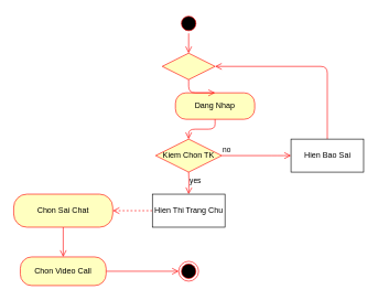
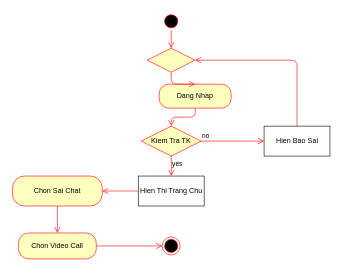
  <mxCell id="0" />
  <mxCell id="1" parent="0" />
  <mxCell id="2" style="edgeStyle=orthogonalEdgeStyle;rounded=1;orthogonalLoop=1;jettySize=auto;html=1;exitX=0.5;exitY=1;exitDx=0;exitDy=0;entryX=0.5;entryY=0;entryDx=0;entryDy=0;endArrow=open;endFill=0;endSize=8;strokeColor=#FF0505;" edge="1" parent="1" source="3" target="11"><mxGeometry relative="1" as="geometry" /></mxCell>
  <mxCell id="3" value="" style="ellipse;html=1;shape=startState;fillColor=#000000;strokeColor=#ff0000;" vertex="1" parent="1"><mxGeometry x="270" y="20" width="30" height="30" as="geometry" /></mxCell>
  <mxCell id="4" value="&lt;div&gt;Dang Nhap&lt;br&gt;&lt;/div&gt;" style="rounded=1;whiteSpace=wrap;html=1;arcSize=40;fontColor=#000000;fillColor=#ffffc0;strokeColor=#ff0000;" vertex="1" parent="1"><mxGeometry x="265" y="140" width="120" height="40" as="geometry" /></mxCell>
  <mxCell id="5" value="" style="edgeStyle=orthogonalEdgeStyle;html=1;verticalAlign=bottom;endArrow=open;endSize=8;strokeColor=#ff0000;entryX=0.5;entryY=0;entryDx=0;entryDy=0;" edge="1" parent="1" source="4" target="6"><mxGeometry relative="1" as="geometry"><mxPoint x="285" y="200" as="targetPoint" /></mxGeometry></mxCell>
- <mxCell id="6" value="Kiem Chon TK" style="rhombus;whiteSpace=wrap;html=1;fillColor=#ffffc0;strokeColor=#ff0000;" vertex="1" parent="1"><mxGeometry x="235" y="210" width="100" height="50" as="geometry" /></mxCell>
+ <mxCell id="6" value="Kiem Tra TK" style="rhombus;whiteSpace=wrap;html=1;fillColor=#ffffc0;strokeColor=#ff0000;" vertex="1" parent="1"><mxGeometry x="235" y="210" width="100" height="50" as="geometry" /></mxCell>
  <mxCell id="7" value="no" style="edgeStyle=orthogonalEdgeStyle;html=1;align=left;verticalAlign=bottom;endArrow=open;endSize=8;strokeColor=#ff0000;entryX=0;entryY=0.5;entryDx=0;entryDy=0;" edge="1" parent="1" source="6" target="9"><mxGeometry x="-1" relative="1" as="geometry"><mxPoint x="430" y="240" as="targetPoint" /><Array as="points"><mxPoint x="420" y="235" /><mxPoint x="420" y="235" /></Array></mxGeometry></mxCell>
  <mxCell id="8" style="edgeStyle=orthogonalEdgeStyle;rounded=1;orthogonalLoop=1;jettySize=auto;html=1;exitX=0.5;exitY=0;exitDx=0;exitDy=0;entryX=1;entryY=0.5;entryDx=0;entryDy=0;endArrow=open;endFill=0;endSize=8;strokeColor=#FF0505;" edge="1" parent="1" source="9" target="11"><mxGeometry relative="1" as="geometry" /></mxCell>
  <mxCell id="9" value="Hien Bao Sai" style="html=1;" vertex="1" parent="1"><mxGeometry x="440" y="210" width="110" height="50" as="geometry" /></mxCell>
  <mxCell id="10" style="edgeStyle=orthogonalEdgeStyle;rounded=1;orthogonalLoop=1;jettySize=auto;html=1;exitX=0.5;exitY=1;exitDx=0;exitDy=0;entryX=0.5;entryY=0;entryDx=0;entryDy=0;endArrow=open;endFill=0;endSize=8;strokeColor=#FF0505;" edge="1" parent="1" source="11" target="4"><mxGeometry relative="1" as="geometry" /></mxCell>
  <mxCell id="11" value="" style="rhombus;whiteSpace=wrap;html=1;fillColor=#ffffc0;strokeColor=#ff0000;" vertex="1" parent="1"><mxGeometry x="245" y="80" width="80" height="40" as="geometry" /></mxCell>
  <mxCell id="12" value="yes" style="edgeStyle=orthogonalEdgeStyle;html=1;align=left;verticalAlign=top;endArrow=open;endSize=8;strokeColor=#ff0000;entryX=0.5;entryY=0;entryDx=0;entryDy=0;" edge="1" parent="1" target="19"><mxGeometry x="-1" relative="1" as="geometry"><mxPoint x="285" y="300" as="targetPoint" /><Array as="points" /><mxPoint x="285" y="260" as="sourcePoint" /></mxGeometry></mxCell>
  <mxCell id="13" style="edgeStyle=orthogonalEdgeStyle;rounded=0;orthogonalLoop=1;jettySize=auto;html=1;exitX=0.5;exitY=1;exitDx=0;exitDy=0;entryX=0.5;entryY=0;entryDx=0;entryDy=0;endArrow=open;endFill=0;endSize=8;strokeColor=#FF0505;" edge="1" parent="1" source="14" target="16"><mxGeometry relative="1" as="geometry" /></mxCell>
  <mxCell id="14" value="Chon Sai Chat" style="rounded=1;whiteSpace=wrap;html=1;arcSize=40;fontColor=#000000;fillColor=#ffffc0;strokeColor=#ff0000;" vertex="1" parent="1"><mxGeometry x="20" y="293.33" width="150" height="50" as="geometry" /></mxCell>
  <mxCell id="15" style="edgeStyle=orthogonalEdgeStyle;rounded=0;orthogonalLoop=1;jettySize=auto;html=1;exitX=1;exitY=0.5;exitDx=0;exitDy=0;entryX=0;entryY=0.5;entryDx=0;entryDy=0;endArrow=open;endFill=0;endSize=8;strokeColor=#FF0505;" edge="1" parent="1" source="16" target="17"><mxGeometry relative="1" as="geometry" /></mxCell>
  <mxCell id="16" value="Chon Video Call" style="rounded=1;whiteSpace=wrap;html=1;arcSize=40;fontColor=#000000;fillColor=#ffffc0;strokeColor=#ff0000;" vertex="1" parent="1"><mxGeometry x="30" y="388.34" width="130" height="43.33" as="geometry" /></mxCell>
  <mxCell id="17" value="" style="ellipse;html=1;shape=endState;fillColor=#000000;strokeColor=#ff0000;" vertex="1" parent="1"><mxGeometry x="270" y="395" width="30" height="30" as="geometry" /></mxCell>
- <mxCell id="18" style="edgeStyle=orthogonalEdgeStyle;rounded=0;orthogonalLoop=1;jettySize=auto;html=1;exitX=0;exitY=0.5;exitDx=0;exitDy=0;entryX=1;entryY=0.5;entryDx=0;entryDy=0;endArrow=open;endFill=0;endSize=8;strokeColor=#FF0505;dashed=1;" edge="1" parent="1" source="19" target="14"><mxGeometry relative="1" as="geometry" /></mxCell>
+ <mxCell id="18" style="edgeStyle=orthogonalEdgeStyle;rounded=0;orthogonalLoop=1;jettySize=auto;html=1;exitX=0;exitY=0.5;exitDx=0;exitDy=0;entryX=1;entryY=0.5;entryDx=0;entryDy=0;endArrow=open;endFill=0;endSize=8;strokeColor=#FF0505;" edge="1" parent="1" source="19" target="14"><mxGeometry relative="1" as="geometry" /></mxCell>
  <mxCell id="19" value="Hien Thi Trang Chu" style="html=1;" vertex="1" parent="1"><mxGeometry x="230" y="293.33" width="110" height="50" as="geometry" /></mxCell>
